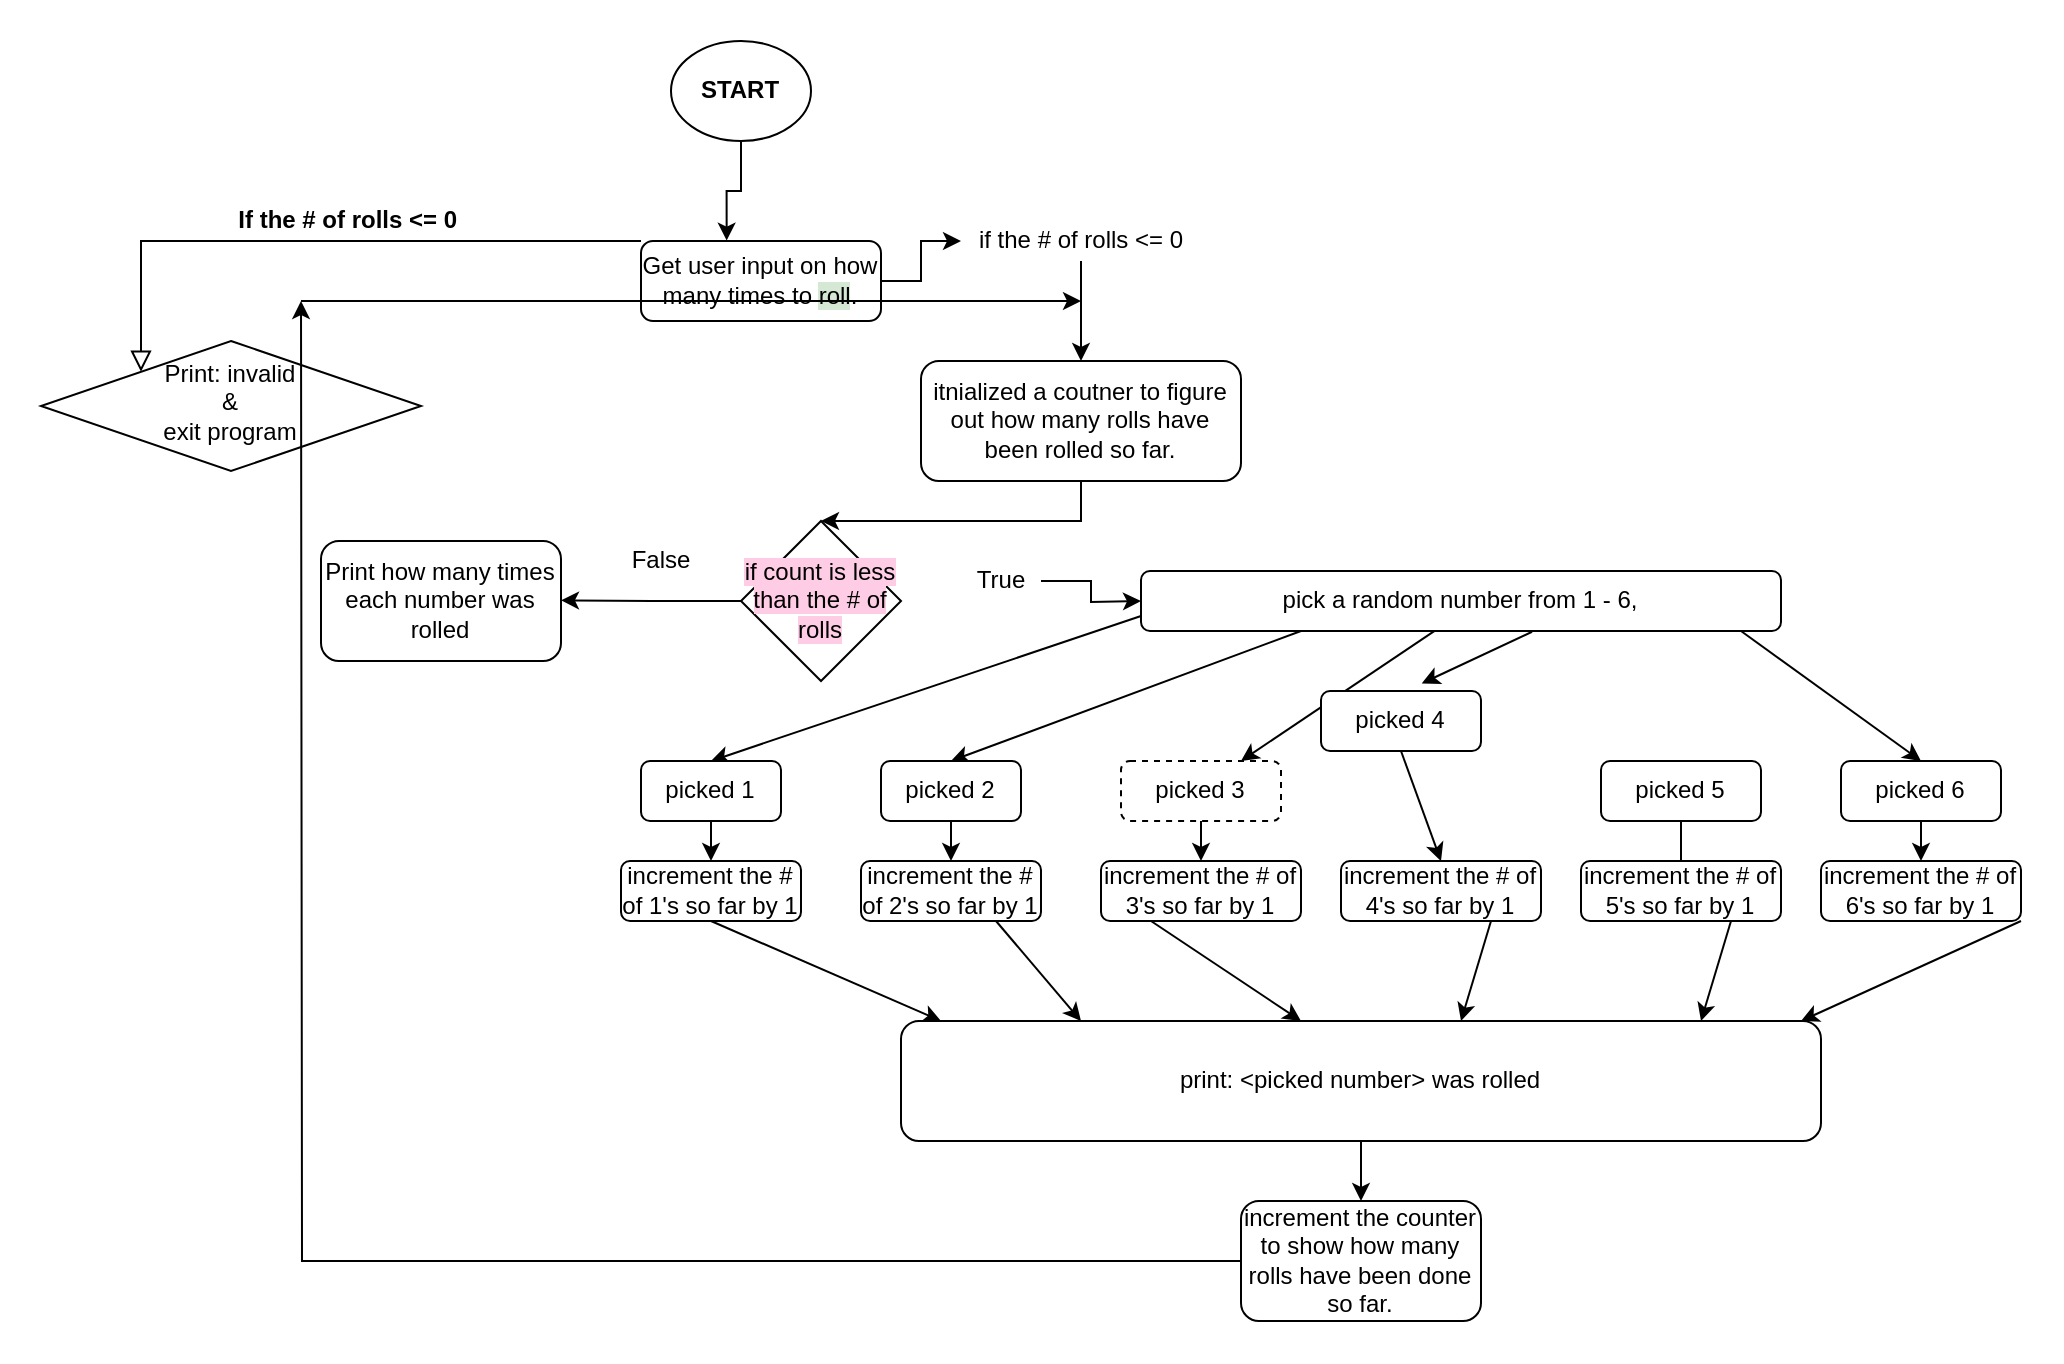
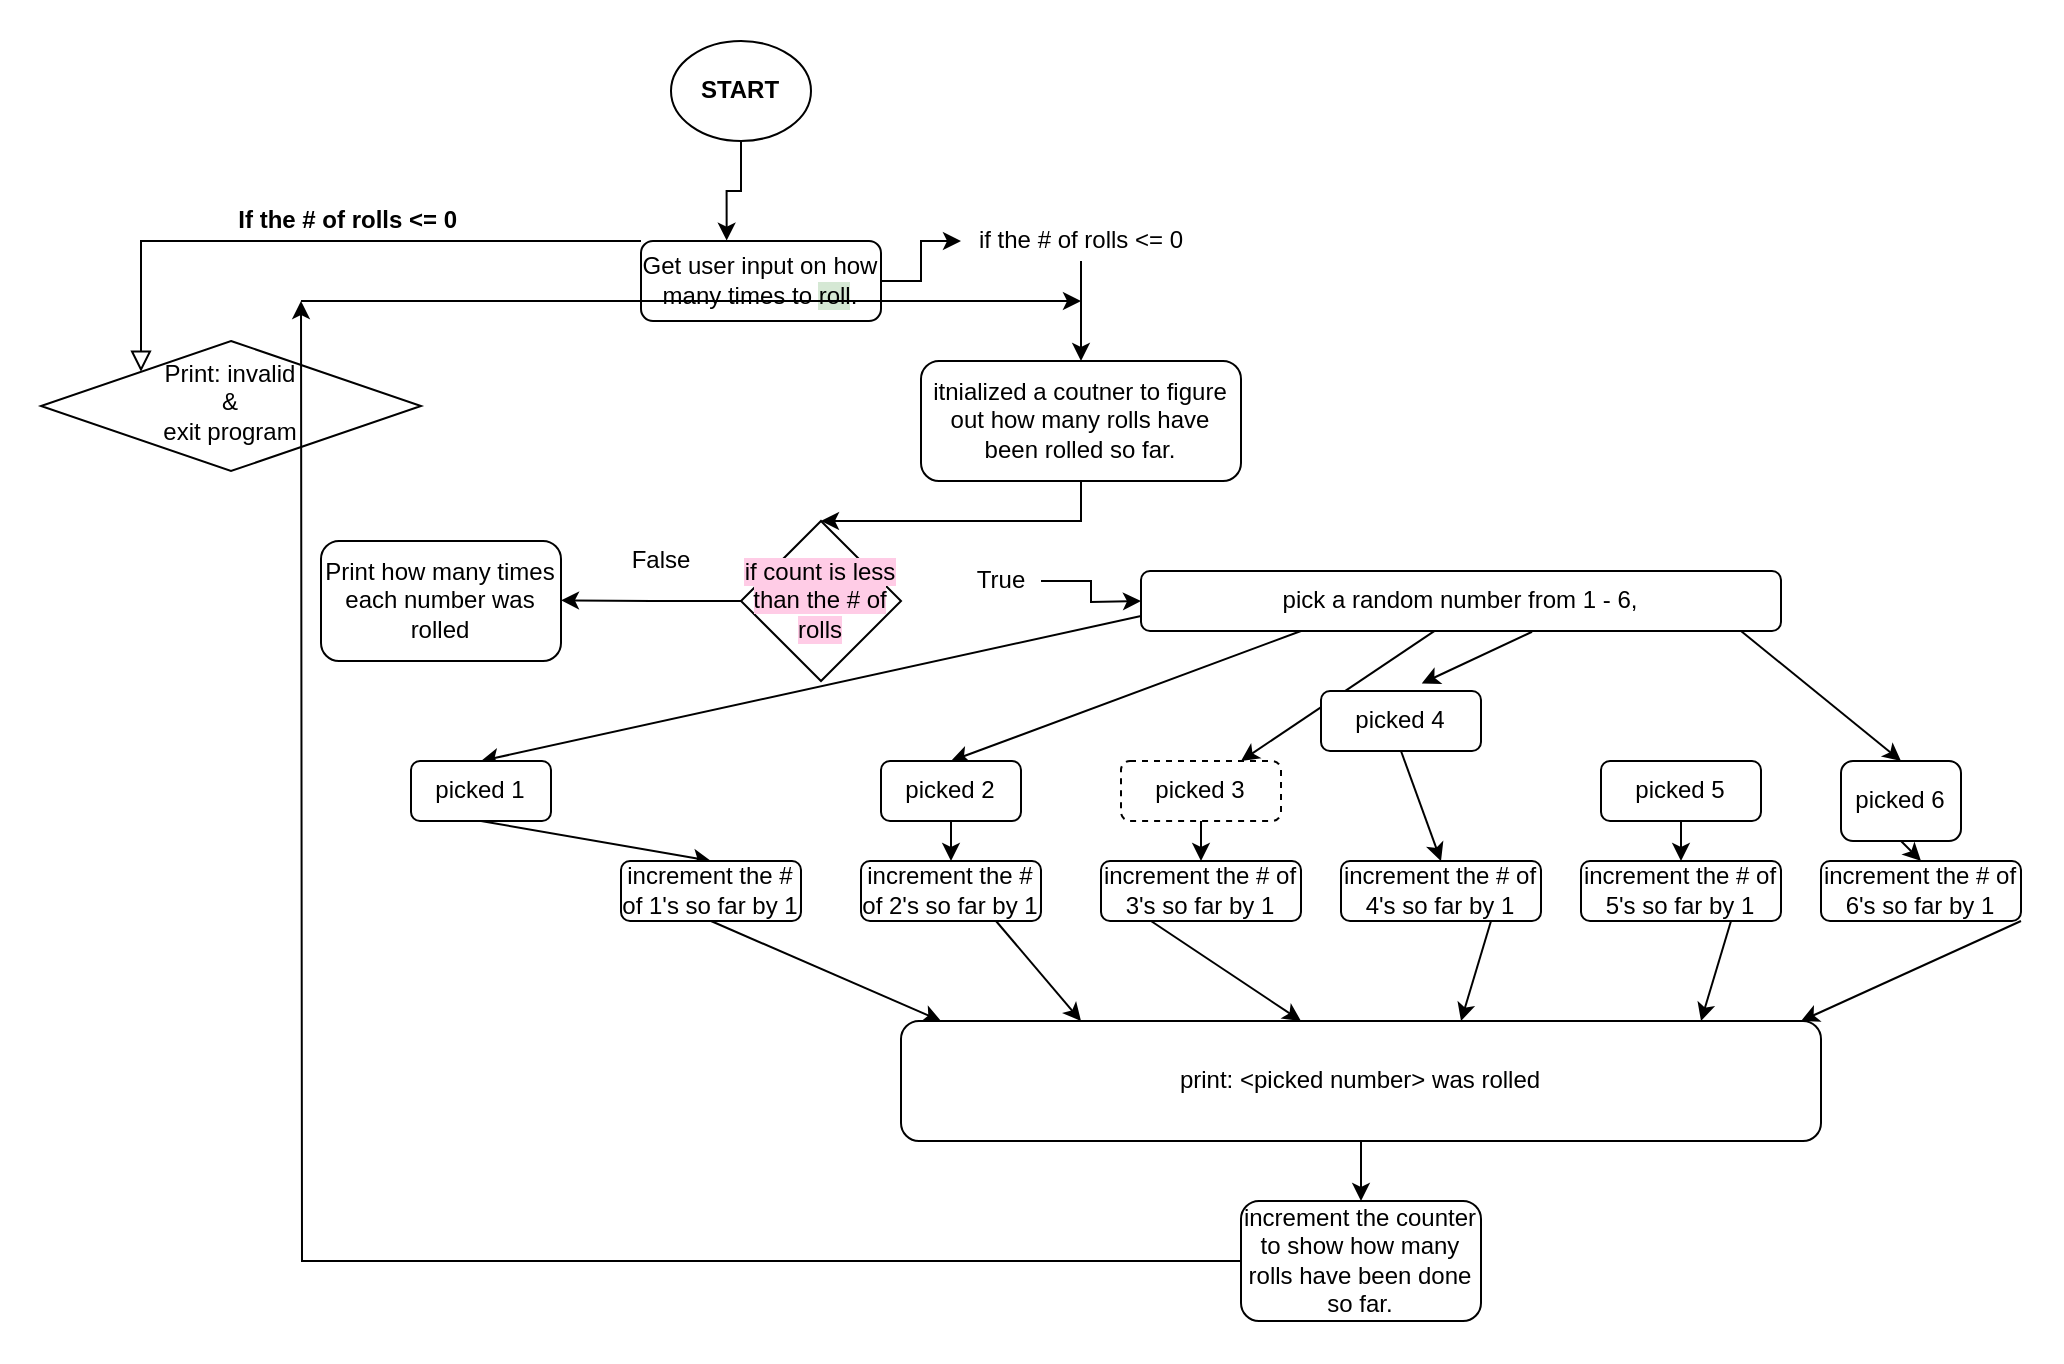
  <mxCell id="0" />
  <mxCell id="1" parent="0" />
  <mxCell id="2" value="" style="rounded=0;html=1;jettySize=auto;orthogonalLoop=1;fontSize=11;endArrow=block;endFill=0;endSize=8;strokeWidth=1;shadow=0;labelBackgroundColor=none;edgeStyle=orthogonalEdgeStyle;" parent="1" source="4" target="5" edge="1"><mxGeometry relative="1" as="geometry"><Array as="points"><mxPoint x="70" y="120" /><mxPoint x="70" y="200" /></Array></mxGeometry></mxCell>
  <mxCell id="3" style="edgeStyle=orthogonalEdgeStyle;rounded=0;orthogonalLoop=1;jettySize=auto;html=1;exitX=1;exitY=0.5;exitDx=0;exitDy=0;" edge="1" parent="1" source="4" target="10"><mxGeometry relative="1" as="geometry" /></mxCell>
  <mxCell id="4" value="Get user input on how many times to &lt;span style=&quot;background-color: rgb(213 , 232 , 212)&quot;&gt;roll&lt;/span&gt;." style="rounded=1;whiteSpace=wrap;html=1;fontSize=12;glass=0;strokeWidth=1;shadow=0;" parent="1" vertex="1"><mxGeometry x="320" y="120" width="120" height="40" as="geometry" /></mxCell>
  <mxCell id="5" value="Print: invalid&lt;br&gt;&amp;amp;&lt;br&gt;exit program" style="rhombus;whiteSpace=wrap;html=1;shadow=0;fontFamily=Helvetica;fontSize=12;align=center;strokeWidth=1;spacing=6;spacingTop=-4;" parent="1" vertex="1"><mxGeometry x="20" y="170" width="190" height="65" as="geometry" /></mxCell>
  <mxCell id="6" style="edgeStyle=orthogonalEdgeStyle;rounded=0;orthogonalLoop=1;jettySize=auto;html=1;exitX=0.5;exitY=1;exitDx=0;exitDy=0;entryX=0.357;entryY=-0.005;entryDx=0;entryDy=0;entryPerimeter=0;" edge="1" parent="1" source="7" target="4"><mxGeometry relative="1" as="geometry" /></mxCell>
  <mxCell id="7" value="&lt;b&gt;START&lt;/b&gt;" style="ellipse;whiteSpace=wrap;html=1;" vertex="1" parent="1"><mxGeometry x="335" y="20" width="70" height="50" as="geometry" /></mxCell>
  <mxCell id="8" value="&lt;b&gt;If the # of rolls &amp;lt;= 0&amp;nbsp;&lt;/b&gt;" style="text;html=1;align=center;verticalAlign=middle;resizable=0;points=[];autosize=1;" vertex="1" parent="1"><mxGeometry x="110" y="100" width="130" height="20" as="geometry" /></mxCell>
  <mxCell id="9" value="" style="edgeStyle=orthogonalEdgeStyle;rounded=0;orthogonalLoop=1;jettySize=auto;html=1;" edge="1" parent="1" source="10" target="12"><mxGeometry relative="1" as="geometry"><Array as="points"><mxPoint x="540" y="140" /><mxPoint x="540" y="140" /></Array></mxGeometry></mxCell>
  <mxCell id="10" value="if the # of rolls &amp;lt;= 0" style="text;html=1;align=center;verticalAlign=middle;resizable=0;points=[];autosize=1;" vertex="1" parent="1"><mxGeometry x="480" y="110" width="120" height="20" as="geometry" /></mxCell>
  <mxCell id="11" style="edgeStyle=orthogonalEdgeStyle;rounded=0;orthogonalLoop=1;jettySize=auto;html=1;exitX=0.5;exitY=1;exitDx=0;exitDy=0;entryX=0.5;entryY=0;entryDx=0;entryDy=0;" edge="1" parent="1" source="12" target="15"><mxGeometry relative="1" as="geometry"><Array as="points"><mxPoint x="540" y="260" /></Array></mxGeometry></mxCell>
  <mxCell id="12" value="itnialized a coutner to figure out how many rolls have been rolled so far." style="rounded=1;whiteSpace=wrap;html=1;" vertex="1" parent="1"><mxGeometry x="460" y="180" width="160" height="60" as="geometry" /></mxCell>
  <mxCell id="13" style="edgeStyle=orthogonalEdgeStyle;rounded=0;orthogonalLoop=1;jettySize=auto;html=1;exitX=1;exitY=0.5;exitDx=0;exitDy=0;" edge="1" parent="1" source="21"><mxGeometry relative="1" as="geometry"><mxPoint x="570" y="300" as="targetPoint" /></mxGeometry></mxCell>
  <mxCell id="14" style="edgeStyle=orthogonalEdgeStyle;rounded=0;orthogonalLoop=1;jettySize=auto;html=1;exitX=0;exitY=0.5;exitDx=0;exitDy=0;" edge="1" parent="1" source="15"><mxGeometry relative="1" as="geometry"><mxPoint x="280" y="299.667" as="targetPoint" /></mxGeometry></mxCell>
  <mxCell id="15" value="&lt;span style=&quot;background-color: rgb(255 , 204 , 230)&quot;&gt;if count is less than the # of rolls&lt;/span&gt;" style="rhombus;whiteSpace=wrap;html=1;fillColor=#FFFFFF;" vertex="1" parent="1"><mxGeometry x="370" y="260" width="80" height="80" as="geometry" /></mxCell>
  <mxCell id="16" style="edgeStyle=none;rounded=0;orthogonalLoop=1;jettySize=auto;html=1;exitX=0;exitY=0.75;exitDx=0;exitDy=0;entryX=0.5;entryY=0;entryDx=0;entryDy=0;" edge="1" parent="1" source="20" target="33"><mxGeometry relative="1" as="geometry" /></mxCell>
  <mxCell id="17" style="edgeStyle=none;rounded=0;orthogonalLoop=1;jettySize=auto;html=1;exitX=0.25;exitY=1;exitDx=0;exitDy=0;entryX=0.5;entryY=0;entryDx=0;entryDy=0;" edge="1" parent="1" source="20" target="31"><mxGeometry relative="1" as="geometry" /></mxCell>
  <mxCell id="18" style="edgeStyle=none;rounded=0;orthogonalLoop=1;jettySize=auto;html=1;exitX=0.464;exitY=0.96;exitDx=0;exitDy=0;entryX=0.75;entryY=0;entryDx=0;entryDy=0;exitPerimeter=0;" edge="1" parent="1" source="20" target="23"><mxGeometry relative="1" as="geometry" /></mxCell>
  <mxCell id="19" style="edgeStyle=none;rounded=0;orthogonalLoop=1;jettySize=auto;html=1;exitX=0.611;exitY=1.013;exitDx=0;exitDy=0;entryX=0.63;entryY=-0.127;entryDx=0;entryDy=0;entryPerimeter=0;exitPerimeter=0;" edge="1" parent="1" source="20" target="25"><mxGeometry relative="1" as="geometry" /></mxCell>
  <mxCell id="20" value="pick a random number from 1 - 6," style="rounded=1;whiteSpace=wrap;html=1;fillColor=#FFFFFF;" vertex="1" parent="1"><mxGeometry x="570" y="285" width="320" height="30" as="geometry" /></mxCell>
  <mxCell id="21" value="True" style="text;html=1;align=center;verticalAlign=middle;resizable=0;points=[];autosize=1;" vertex="1" parent="1"><mxGeometry x="480" y="280" width="40" height="20" as="geometry" /></mxCell>
  <mxCell id="22" style="edgeStyle=none;rounded=0;orthogonalLoop=1;jettySize=auto;html=1;exitX=0.5;exitY=1;exitDx=0;exitDy=0;entryX=0.5;entryY=0;entryDx=0;entryDy=0;" edge="1" parent="1" source="23" target="39"><mxGeometry relative="1" as="geometry" /></mxCell>
  <mxCell id="23" value="picked 3" style="rounded=1;whiteSpace=wrap;html=1;fillColor=#FFFFFF;dashed=1;" vertex="1" parent="1"><mxGeometry x="560" y="380" width="80" height="30" as="geometry" /></mxCell>
  <mxCell id="24" style="edgeStyle=none;rounded=0;orthogonalLoop=1;jettySize=auto;html=1;exitX=0.5;exitY=1;exitDx=0;exitDy=0;entryX=0.5;entryY=0;entryDx=0;entryDy=0;" edge="1" parent="1" source="25" target="41"><mxGeometry relative="1" as="geometry" /></mxCell>
  <mxCell id="25" value="picked 4" style="rounded=1;whiteSpace=wrap;html=1;fillColor=#FFFFFF;" vertex="1" parent="1"><mxGeometry x="660" y="345" width="80" height="30" as="geometry" /></mxCell>
- <mxCell id="26" style="edgeStyle=none;rounded=0;orthogonalLoop=1;jettySize=auto;html=1;exitX=0.5;exitY=1;exitDx=0;exitDy=0;entryX=0.5;entryY=0;entryDx=0;entryDy=0;endArrow=none;" edge="1" parent="1" source="27" target="43"><mxGeometry relative="1" as="geometry" /></mxCell>
+ <mxCell id="26" style="edgeStyle=none;rounded=0;orthogonalLoop=1;jettySize=auto;html=1;exitX=0.5;exitY=1;exitDx=0;exitDy=0;entryX=0.5;entryY=0;entryDx=0;entryDy=0;" edge="1" parent="1" source="27" target="43"><mxGeometry relative="1" as="geometry" /></mxCell>
  <mxCell id="27" value="picked 5" style="rounded=1;whiteSpace=wrap;html=1;fillColor=#FFFFFF;" vertex="1" parent="1"><mxGeometry x="800" y="380" width="80" height="30" as="geometry" /></mxCell>
  <mxCell id="28" style="edgeStyle=none;rounded=0;orthogonalLoop=1;jettySize=auto;html=1;exitX=0.5;exitY=1;exitDx=0;exitDy=0;entryX=0.5;entryY=0;entryDx=0;entryDy=0;" edge="1" parent="1" source="29" target="45"><mxGeometry relative="1" as="geometry" /></mxCell>
- <mxCell id="29" value="picked 6" style="rounded=1;whiteSpace=wrap;html=1;fillColor=#FFFFFF;" vertex="1" parent="1"><mxGeometry x="920" y="380" width="80" height="30" as="geometry" /></mxCell>
+ <mxCell id="29" value="picked 6" style="rounded=1;whiteSpace=wrap;html=1;fillColor=#FFFFFF;" vertex="1" parent="1"><mxGeometry x="920" y="380" width="60" height="40" as="geometry" /></mxCell>
  <mxCell id="30" style="edgeStyle=none;rounded=0;orthogonalLoop=1;jettySize=auto;html=1;exitX=0.5;exitY=1;exitDx=0;exitDy=0;entryX=0.5;entryY=0;entryDx=0;entryDy=0;" edge="1" parent="1" source="31" target="37"><mxGeometry relative="1" as="geometry" /></mxCell>
  <mxCell id="31" value="picked 2" style="rounded=1;whiteSpace=wrap;html=1;fillColor=#FFFFFF;" vertex="1" parent="1"><mxGeometry x="440" y="380" width="70" height="30" as="geometry" /></mxCell>
  <mxCell id="32" style="edgeStyle=none;rounded=0;orthogonalLoop=1;jettySize=auto;html=1;exitX=0.5;exitY=1;exitDx=0;exitDy=0;entryX=0.5;entryY=0;entryDx=0;entryDy=0;" edge="1" parent="1" source="33" target="35"><mxGeometry relative="1" as="geometry" /></mxCell>
- <mxCell id="33" value="picked 1" style="rounded=1;whiteSpace=wrap;html=1;fillColor=#FFFFFF;" vertex="1" parent="1"><mxGeometry x="320" y="380" width="70" height="30" as="geometry" /></mxCell>
+ <mxCell id="33" value="picked 1" style="rounded=1;whiteSpace=wrap;html=1;fillColor=#FFFFFF;" vertex="1" parent="1"><mxGeometry x="205" y="380" width="70" height="30" as="geometry" /></mxCell>
  <mxCell id="34" style="edgeStyle=none;rounded=0;orthogonalLoop=1;jettySize=auto;html=1;exitX=0.5;exitY=1;exitDx=0;exitDy=0;" edge="1" parent="1" source="35"><mxGeometry relative="1" as="geometry"><mxPoint x="470" y="510" as="targetPoint" /></mxGeometry></mxCell>
  <mxCell id="35" value="increment the # of 1's so far by 1" style="rounded=1;whiteSpace=wrap;html=1;fillColor=#FFFFFF;" vertex="1" parent="1"><mxGeometry x="310" y="430" width="90" height="30" as="geometry" /></mxCell>
  <mxCell id="36" style="edgeStyle=none;rounded=0;orthogonalLoop=1;jettySize=auto;html=1;exitX=0.75;exitY=1;exitDx=0;exitDy=0;" edge="1" parent="1" source="37"><mxGeometry relative="1" as="geometry"><mxPoint x="540" y="510" as="targetPoint" /></mxGeometry></mxCell>
  <mxCell id="37" value="increment the # of 2's so far by 1" style="rounded=1;whiteSpace=wrap;html=1;fillColor=#FFFFFF;" vertex="1" parent="1"><mxGeometry x="430" y="430" width="90" height="30" as="geometry" /></mxCell>
  <mxCell id="38" style="edgeStyle=none;rounded=0;orthogonalLoop=1;jettySize=auto;html=1;exitX=0.25;exitY=1;exitDx=0;exitDy=0;" edge="1" parent="1" source="39"><mxGeometry relative="1" as="geometry"><mxPoint x="650" y="510" as="targetPoint" /></mxGeometry></mxCell>
  <mxCell id="39" value="&lt;span&gt;increment the # of 3's so far by 1&lt;/span&gt;" style="rounded=1;whiteSpace=wrap;html=1;fillColor=#FFFFFF;" vertex="1" parent="1"><mxGeometry x="550" y="430" width="100" height="30" as="geometry" /></mxCell>
  <mxCell id="40" style="edgeStyle=none;rounded=0;orthogonalLoop=1;jettySize=auto;html=1;exitX=0.75;exitY=1;exitDx=0;exitDy=0;" edge="1" parent="1" source="41"><mxGeometry relative="1" as="geometry"><mxPoint x="730" y="510" as="targetPoint" /></mxGeometry></mxCell>
  <mxCell id="41" value="&lt;span&gt;increment the # of 4's so far by 1&lt;/span&gt;" style="rounded=1;whiteSpace=wrap;html=1;fillColor=#FFFFFF;" vertex="1" parent="1"><mxGeometry x="670" y="430" width="100" height="30" as="geometry" /></mxCell>
  <mxCell id="42" style="edgeStyle=none;rounded=0;orthogonalLoop=1;jettySize=auto;html=1;exitX=0.75;exitY=1;exitDx=0;exitDy=0;" edge="1" parent="1" source="43"><mxGeometry relative="1" as="geometry"><mxPoint x="850" y="510" as="targetPoint" /></mxGeometry></mxCell>
  <mxCell id="43" value="&lt;span&gt;increment the # of 5's so far by 1&lt;/span&gt;" style="rounded=1;whiteSpace=wrap;html=1;fillColor=#FFFFFF;" vertex="1" parent="1"><mxGeometry x="790" y="430" width="100" height="30" as="geometry" /></mxCell>
  <mxCell id="44" style="edgeStyle=none;rounded=0;orthogonalLoop=1;jettySize=auto;html=1;exitX=1;exitY=1;exitDx=0;exitDy=0;" edge="1" parent="1" source="45"><mxGeometry relative="1" as="geometry"><mxPoint x="900" y="510" as="targetPoint" /></mxGeometry></mxCell>
  <mxCell id="45" value="&lt;span&gt;increment the # of 6's so far by 1&lt;/span&gt;" style="rounded=1;whiteSpace=wrap;html=1;fillColor=#FFFFFF;" vertex="1" parent="1"><mxGeometry x="910" y="430" width="100" height="30" as="geometry" /></mxCell>
  <mxCell id="46" value="" style="endArrow=classic;html=1;entryX=0.5;entryY=0;entryDx=0;entryDy=0;" edge="1" parent="1" target="29"><mxGeometry width="50" height="50" relative="1" as="geometry"><mxPoint x="870" y="315" as="sourcePoint" /><mxPoint x="950" y="375" as="targetPoint" /></mxGeometry></mxCell>
  <mxCell id="47" style="edgeStyle=none;rounded=0;orthogonalLoop=1;jettySize=auto;html=1;exitX=0.5;exitY=1;exitDx=0;exitDy=0;" edge="1" parent="1" source="48"><mxGeometry relative="1" as="geometry"><mxPoint x="680" y="600" as="targetPoint" /></mxGeometry></mxCell>
  <mxCell id="48" value="print: &amp;lt;picked number&amp;gt; was rolled" style="rounded=1;whiteSpace=wrap;html=1;fillColor=#FFFFFF;" vertex="1" parent="1"><mxGeometry x="450" y="510" width="460" height="60" as="geometry" /></mxCell>
  <mxCell id="49" style="edgeStyle=orthogonalEdgeStyle;rounded=0;orthogonalLoop=1;jettySize=auto;html=1;exitX=0;exitY=0.5;exitDx=0;exitDy=0;" edge="1" parent="1" source="50"><mxGeometry relative="1" as="geometry"><mxPoint x="150" y="150" as="targetPoint" /></mxGeometry></mxCell>
  <mxCell id="50" value="increment the counter to show how many rolls have been done so far." style="rounded=1;whiteSpace=wrap;html=1;fillColor=#FFFFFF;" vertex="1" parent="1"><mxGeometry x="620" y="600" width="120" height="60" as="geometry" /></mxCell>
  <mxCell id="51" value="" style="endArrow=classic;html=1;" edge="1" parent="1"><mxGeometry width="50" height="50" relative="1" as="geometry"><mxPoint x="150" y="150" as="sourcePoint" /><mxPoint x="540" y="150" as="targetPoint" /></mxGeometry></mxCell>
  <mxCell id="52" value="False" style="text;html=1;align=center;verticalAlign=middle;resizable=0;points=[];autosize=1;" vertex="1" parent="1"><mxGeometry x="305" y="270" width="50" height="20" as="geometry" /></mxCell>
  <mxCell id="53" value="Print how many times each number was rolled" style="rounded=1;whiteSpace=wrap;html=1;fillColor=#FFFFFF;" vertex="1" parent="1"><mxGeometry x="160" y="270" width="120" height="60" as="geometry" /></mxCell>
